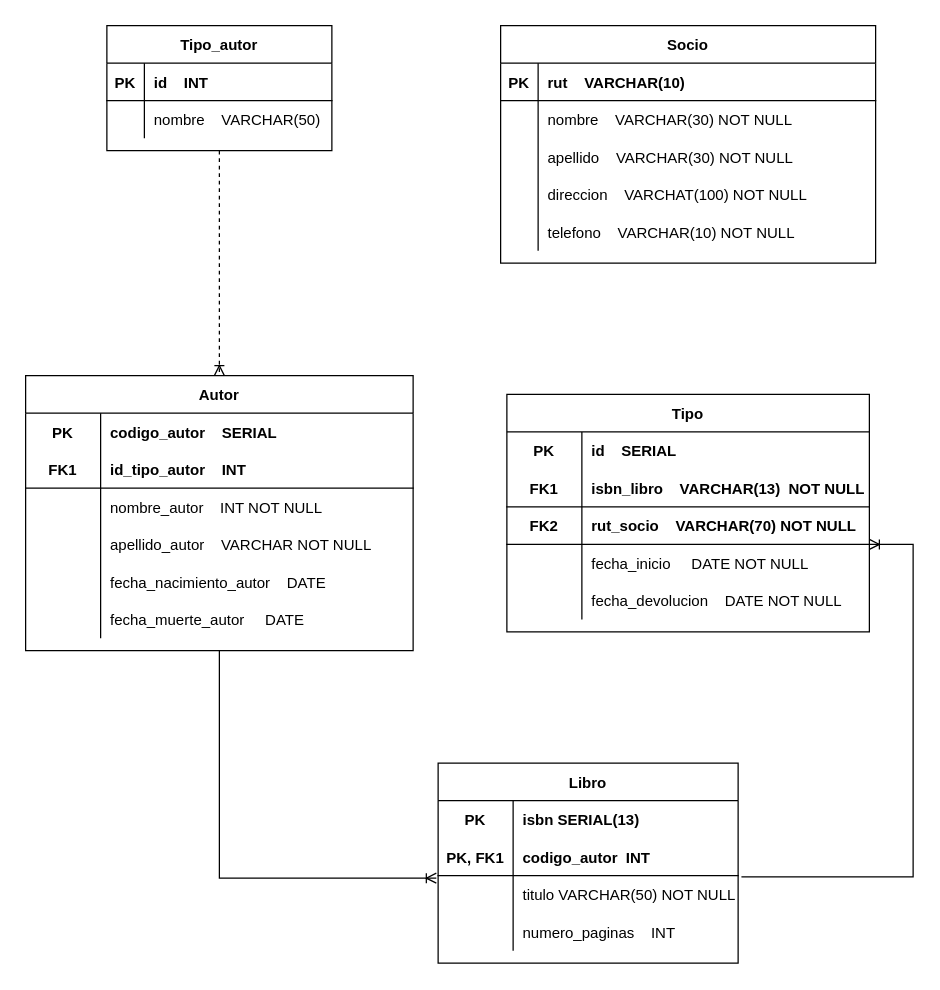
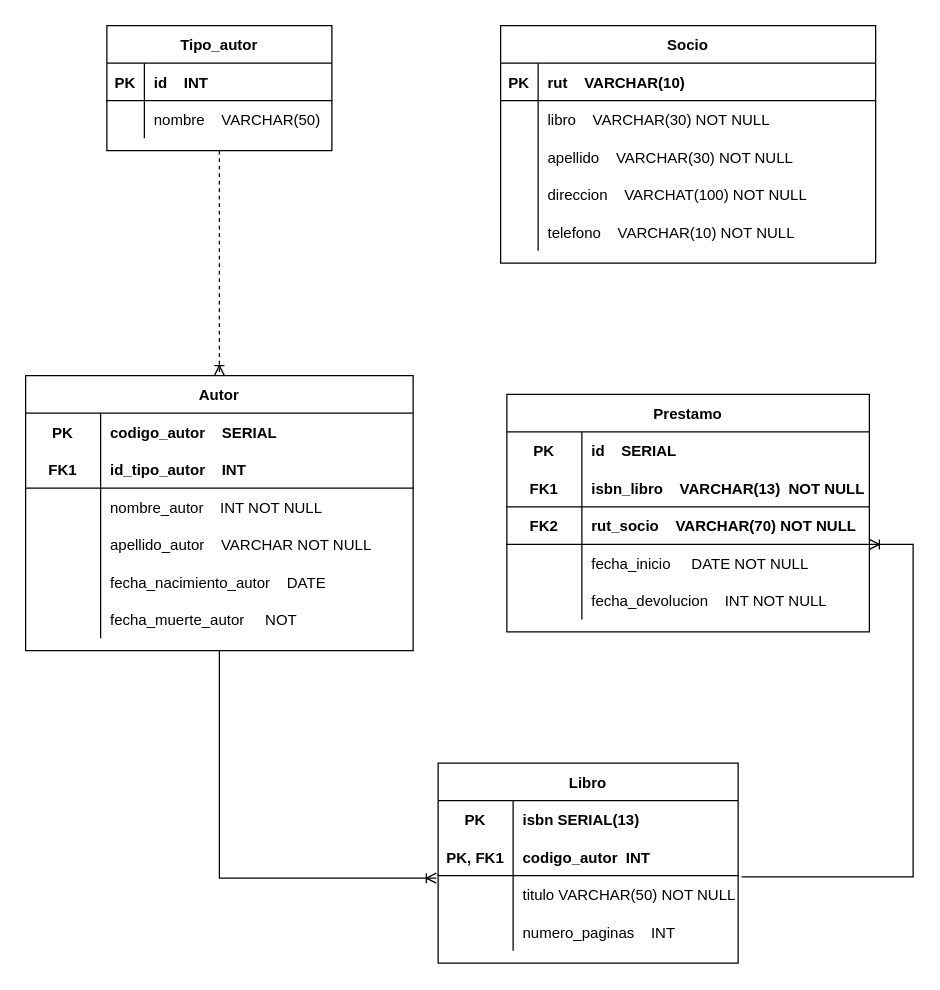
  <mxCell id="0" />
  <mxCell id="1" parent="0" />
  <mxCell id="2" value="Tipo_autor" style="shape=table;startSize=30;container=1;collapsible=1;childLayout=tableLayout;fixedRows=1;rowLines=0;fontStyle=1;align=center;resizeLast=1;" parent="1" vertex="1"><mxGeometry x="85" y="20" width="180" height="100" as="geometry" /></mxCell>
  <mxCell id="3" value="" style="shape=tableRow;horizontal=0;startSize=0;swimlaneHead=0;swimlaneBody=0;fillColor=none;collapsible=0;dropTarget=0;points=[[0,0.5],[1,0.5]];portConstraint=eastwest;top=0;left=0;right=0;bottom=1;" parent="2" vertex="1"><mxGeometry y="30" width="180" height="30" as="geometry" /></mxCell>
  <mxCell id="4" value="PK" style="shape=partialRectangle;connectable=0;fillColor=none;top=0;left=0;bottom=0;right=0;fontStyle=1;overflow=hidden;" parent="3" vertex="1"><mxGeometry width="30" height="30" as="geometry"><mxRectangle width="30" height="30" as="alternateBounds" /></mxGeometry></mxCell>
  <mxCell id="5" value="id    INT" style="shape=partialRectangle;connectable=0;fillColor=none;top=0;left=0;bottom=0;right=0;align=left;spacingLeft=6;fontStyle=1;overflow=hidden;" parent="3" vertex="1"><mxGeometry x="30" width="150" height="30" as="geometry"><mxRectangle width="150" height="30" as="alternateBounds" /></mxGeometry></mxCell>
  <mxCell id="6" value="" style="shape=tableRow;horizontal=0;startSize=0;swimlaneHead=0;swimlaneBody=0;fillColor=none;collapsible=0;dropTarget=0;points=[[0,0.5],[1,0.5]];portConstraint=eastwest;top=0;left=0;right=0;bottom=0;" parent="2" vertex="1"><mxGeometry y="60" width="180" height="30" as="geometry" /></mxCell>
  <mxCell id="7" value="" style="shape=partialRectangle;connectable=0;fillColor=none;top=0;left=0;bottom=0;right=0;editable=1;overflow=hidden;" parent="6" vertex="1"><mxGeometry width="30" height="30" as="geometry"><mxRectangle width="30" height="30" as="alternateBounds" /></mxGeometry></mxCell>
  <mxCell id="8" value="nombre    VARCHAR(50)" style="shape=partialRectangle;connectable=0;fillColor=none;top=0;left=0;bottom=0;right=0;align=left;spacingLeft=6;overflow=hidden;" parent="6" vertex="1"><mxGeometry x="30" width="150" height="30" as="geometry"><mxRectangle width="150" height="30" as="alternateBounds" /></mxGeometry></mxCell>
  <mxCell id="9" value="Autor" style="shape=table;startSize=30;container=1;collapsible=1;childLayout=tableLayout;fixedRows=1;rowLines=0;fontStyle=1;align=center;resizeLast=1;" parent="1" vertex="1"><mxGeometry x="20" y="300" width="310" height="220" as="geometry" /></mxCell>
  <mxCell id="10" value="" style="shape=tableRow;horizontal=0;startSize=0;swimlaneHead=0;swimlaneBody=0;fillColor=none;collapsible=0;dropTarget=0;points=[[0,0.5],[1,0.5]];portConstraint=eastwest;top=0;left=0;right=0;bottom=0;" parent="9" vertex="1"><mxGeometry y="30" width="310" height="30" as="geometry" /></mxCell>
  <mxCell id="11" value="PK" style="shape=partialRectangle;connectable=0;fillColor=none;top=0;left=0;bottom=0;right=0;fontStyle=1;overflow=hidden;" parent="10" vertex="1"><mxGeometry width="60" height="30" as="geometry"><mxRectangle width="60" height="30" as="alternateBounds" /></mxGeometry></mxCell>
  <mxCell id="12" value="codigo_autor    SERIAL" style="shape=partialRectangle;connectable=0;fillColor=none;top=0;left=0;bottom=0;right=0;align=left;spacingLeft=6;fontStyle=1;overflow=hidden;" parent="10" vertex="1"><mxGeometry x="60" width="250" height="30" as="geometry"><mxRectangle width="250" height="30" as="alternateBounds" /></mxGeometry></mxCell>
  <mxCell id="13" value="" style="shape=tableRow;horizontal=0;startSize=0;swimlaneHead=0;swimlaneBody=0;fillColor=none;collapsible=0;dropTarget=0;points=[[0,0.5],[1,0.5]];portConstraint=eastwest;top=0;left=0;right=0;bottom=1;" parent="9" vertex="1"><mxGeometry y="60" width="310" height="30" as="geometry" /></mxCell>
  <mxCell id="14" value="FK1" style="shape=partialRectangle;connectable=0;fillColor=none;top=0;left=0;bottom=0;right=0;fontStyle=1;overflow=hidden;" parent="13" vertex="1"><mxGeometry width="60" height="30" as="geometry"><mxRectangle width="60" height="30" as="alternateBounds" /></mxGeometry></mxCell>
  <mxCell id="15" value="id_tipo_autor    INT" style="shape=partialRectangle;connectable=0;fillColor=none;top=0;left=0;bottom=0;right=0;align=left;spacingLeft=6;fontStyle=1;overflow=hidden;" parent="13" vertex="1"><mxGeometry x="60" width="250" height="30" as="geometry"><mxRectangle width="250" height="30" as="alternateBounds" /></mxGeometry></mxCell>
  <mxCell id="16" value="" style="shape=tableRow;horizontal=0;startSize=0;swimlaneHead=0;swimlaneBody=0;fillColor=none;collapsible=0;dropTarget=0;points=[[0,0.5],[1,0.5]];portConstraint=eastwest;top=0;left=0;right=0;bottom=0;" parent="9" vertex="1"><mxGeometry y="90" width="310" height="30" as="geometry" /></mxCell>
  <mxCell id="17" value="" style="shape=partialRectangle;connectable=0;fillColor=none;top=0;left=0;bottom=0;right=0;editable=1;overflow=hidden;" parent="16" vertex="1"><mxGeometry width="60" height="30" as="geometry"><mxRectangle width="60" height="30" as="alternateBounds" /></mxGeometry></mxCell>
  <mxCell id="18" value="nombre_autor    INT NOT NULL" style="shape=partialRectangle;connectable=0;fillColor=none;top=0;left=0;bottom=0;right=0;align=left;spacingLeft=6;overflow=hidden;" parent="16" vertex="1"><mxGeometry x="60" width="250" height="30" as="geometry"><mxRectangle width="250" height="30" as="alternateBounds" /></mxGeometry></mxCell>
  <mxCell id="19" value="" style="shape=tableRow;horizontal=0;startSize=0;swimlaneHead=0;swimlaneBody=0;fillColor=none;collapsible=0;dropTarget=0;points=[[0,0.5],[1,0.5]];portConstraint=eastwest;top=0;left=0;right=0;bottom=0;" parent="9" vertex="1"><mxGeometry y="120" width="310" height="30" as="geometry" /></mxCell>
  <mxCell id="20" value="" style="shape=partialRectangle;connectable=0;fillColor=none;top=0;left=0;bottom=0;right=0;editable=1;overflow=hidden;" parent="19" vertex="1"><mxGeometry width="60" height="30" as="geometry"><mxRectangle width="60" height="30" as="alternateBounds" /></mxGeometry></mxCell>
  <mxCell id="21" value="apellido_autor    VARCHAR NOT NULL" style="shape=partialRectangle;connectable=0;fillColor=none;top=0;left=0;bottom=0;right=0;align=left;spacingLeft=6;overflow=hidden;" parent="19" vertex="1"><mxGeometry x="60" width="250" height="30" as="geometry"><mxRectangle width="250" height="30" as="alternateBounds" /></mxGeometry></mxCell>
  <mxCell id="22" style="shape=tableRow;horizontal=0;startSize=0;swimlaneHead=0;swimlaneBody=0;fillColor=none;collapsible=0;dropTarget=0;points=[[0,0.5],[1,0.5]];portConstraint=eastwest;top=0;left=0;right=0;bottom=0;" parent="9" vertex="1"><mxGeometry y="150" width="310" height="30" as="geometry" /></mxCell>
  <mxCell id="23" style="shape=partialRectangle;connectable=0;fillColor=none;top=0;left=0;bottom=0;right=0;editable=1;overflow=hidden;" parent="22" vertex="1"><mxGeometry width="60" height="30" as="geometry"><mxRectangle width="60" height="30" as="alternateBounds" /></mxGeometry></mxCell>
  <mxCell id="24" value="fecha_nacimiento_autor    DATE" style="shape=partialRectangle;connectable=0;fillColor=none;top=0;left=0;bottom=0;right=0;align=left;spacingLeft=6;overflow=hidden;" parent="22" vertex="1"><mxGeometry x="60" width="250" height="30" as="geometry"><mxRectangle width="250" height="30" as="alternateBounds" /></mxGeometry></mxCell>
  <mxCell id="25" style="shape=tableRow;horizontal=0;startSize=0;swimlaneHead=0;swimlaneBody=0;fillColor=none;collapsible=0;dropTarget=0;points=[[0,0.5],[1,0.5]];portConstraint=eastwest;top=0;left=0;right=0;bottom=0;" parent="9" vertex="1"><mxGeometry y="180" width="310" height="30" as="geometry" /></mxCell>
  <mxCell id="26" style="shape=partialRectangle;connectable=0;fillColor=none;top=0;left=0;bottom=0;right=0;editable=1;overflow=hidden;" parent="25" vertex="1"><mxGeometry width="60" height="30" as="geometry"><mxRectangle width="60" height="30" as="alternateBounds" /></mxGeometry></mxCell>
- <mxCell id="27" value="fecha_muerte_autor     DATE" style="shape=partialRectangle;connectable=0;fillColor=none;top=0;left=0;bottom=0;right=0;align=left;spacingLeft=6;overflow=hidden;" parent="25" vertex="1"><mxGeometry x="60" width="250" height="30" as="geometry"><mxRectangle width="250" height="30" as="alternateBounds" /></mxGeometry></mxCell>
+ <mxCell id="27" value="fecha_muerte_autor     NOT" style="shape=partialRectangle;connectable=0;fillColor=none;top=0;left=0;bottom=0;right=0;align=left;spacingLeft=6;overflow=hidden;" parent="25" vertex="1"><mxGeometry x="60" width="250" height="30" as="geometry"><mxRectangle width="250" height="30" as="alternateBounds" /></mxGeometry></mxCell>
  <mxCell id="28" value="Libro" style="shape=table;startSize=30;container=1;collapsible=1;childLayout=tableLayout;fixedRows=1;rowLines=0;fontStyle=1;align=center;resizeLast=1;" parent="1" vertex="1"><mxGeometry x="350" y="610" width="240" height="160" as="geometry" /></mxCell>
  <mxCell id="29" value="" style="shape=tableRow;horizontal=0;startSize=0;swimlaneHead=0;swimlaneBody=0;fillColor=none;collapsible=0;dropTarget=0;points=[[0,0.5],[1,0.5]];portConstraint=eastwest;top=0;left=0;right=0;bottom=0;" parent="28" vertex="1"><mxGeometry y="30" width="240" height="30" as="geometry" /></mxCell>
  <mxCell id="30" value="PK" style="shape=partialRectangle;connectable=0;fillColor=none;top=0;left=0;bottom=0;right=0;fontStyle=1;overflow=hidden;" parent="29" vertex="1"><mxGeometry width="60" height="30" as="geometry"><mxRectangle width="60" height="30" as="alternateBounds" /></mxGeometry></mxCell>
  <mxCell id="31" value="isbn SERIAL(13)" style="shape=partialRectangle;connectable=0;fillColor=none;top=0;left=0;bottom=0;right=0;align=left;spacingLeft=6;fontStyle=1;overflow=hidden;" parent="29" vertex="1"><mxGeometry x="60" width="180" height="30" as="geometry"><mxRectangle width="180" height="30" as="alternateBounds" /></mxGeometry></mxCell>
  <mxCell id="32" value="" style="shape=tableRow;horizontal=0;startSize=0;swimlaneHead=0;swimlaneBody=0;fillColor=none;collapsible=0;dropTarget=0;points=[[0,0.5],[1,0.5]];portConstraint=eastwest;top=0;left=0;right=0;bottom=1;" parent="28" vertex="1"><mxGeometry y="60" width="240" height="30" as="geometry" /></mxCell>
  <mxCell id="33" value="PK, FK1" style="shape=partialRectangle;connectable=0;fillColor=none;top=0;left=0;bottom=0;right=0;fontStyle=1;overflow=hidden;" parent="32" vertex="1"><mxGeometry width="60" height="30" as="geometry"><mxRectangle width="60" height="30" as="alternateBounds" /></mxGeometry></mxCell>
  <mxCell id="34" value="codigo_autor  INT  " style="shape=partialRectangle;connectable=0;fillColor=none;top=0;left=0;bottom=0;right=0;align=left;spacingLeft=6;fontStyle=1;overflow=hidden;" parent="32" vertex="1"><mxGeometry x="60" width="180" height="30" as="geometry"><mxRectangle width="180" height="30" as="alternateBounds" /></mxGeometry></mxCell>
  <mxCell id="35" value="" style="shape=tableRow;horizontal=0;startSize=0;swimlaneHead=0;swimlaneBody=0;fillColor=none;collapsible=0;dropTarget=0;points=[[0,0.5],[1,0.5]];portConstraint=eastwest;top=0;left=0;right=0;bottom=0;" parent="28" vertex="1"><mxGeometry y="90" width="240" height="30" as="geometry" /></mxCell>
  <mxCell id="36" value="" style="shape=partialRectangle;connectable=0;fillColor=none;top=0;left=0;bottom=0;right=0;editable=1;overflow=hidden;" parent="35" vertex="1"><mxGeometry width="60" height="30" as="geometry"><mxRectangle width="60" height="30" as="alternateBounds" /></mxGeometry></mxCell>
  <mxCell id="37" value="titulo VARCHAR(50) NOT NULL" style="shape=partialRectangle;connectable=0;fillColor=none;top=0;left=0;bottom=0;right=0;align=left;spacingLeft=6;overflow=hidden;" parent="35" vertex="1"><mxGeometry x="60" width="180" height="30" as="geometry"><mxRectangle width="180" height="30" as="alternateBounds" /></mxGeometry></mxCell>
  <mxCell id="38" value="" style="shape=tableRow;horizontal=0;startSize=0;swimlaneHead=0;swimlaneBody=0;fillColor=none;collapsible=0;dropTarget=0;points=[[0,0.5],[1,0.5]];portConstraint=eastwest;top=0;left=0;right=0;bottom=0;" parent="28" vertex="1"><mxGeometry y="120" width="240" height="30" as="geometry" /></mxCell>
  <mxCell id="39" value="" style="shape=partialRectangle;connectable=0;fillColor=none;top=0;left=0;bottom=0;right=0;editable=1;overflow=hidden;" parent="38" vertex="1"><mxGeometry width="60" height="30" as="geometry"><mxRectangle width="60" height="30" as="alternateBounds" /></mxGeometry></mxCell>
  <mxCell id="40" value="numero_paginas    INT" style="shape=partialRectangle;connectable=0;fillColor=none;top=0;left=0;bottom=0;right=0;align=left;spacingLeft=6;overflow=hidden;" parent="38" vertex="1"><mxGeometry x="60" width="180" height="30" as="geometry"><mxRectangle width="180" height="30" as="alternateBounds" /></mxGeometry></mxCell>
- <mxCell id="41" value="Tipo" style="shape=table;startSize=30;container=1;collapsible=1;childLayout=tableLayout;fixedRows=1;rowLines=0;fontStyle=1;align=center;resizeLast=1;" parent="1" vertex="1"><mxGeometry x="405" y="315" width="290" height="190" as="geometry" /></mxCell>
+ <mxCell id="41" value="Prestamo" style="shape=table;startSize=30;container=1;collapsible=1;childLayout=tableLayout;fixedRows=1;rowLines=0;fontStyle=1;align=center;resizeLast=1;" parent="1" vertex="1"><mxGeometry x="405" y="315" width="290" height="190" as="geometry" /></mxCell>
  <mxCell id="42" value="" style="shape=tableRow;horizontal=0;startSize=0;swimlaneHead=0;swimlaneBody=0;fillColor=none;collapsible=0;dropTarget=0;points=[[0,0.5],[1,0.5]];portConstraint=eastwest;top=0;left=0;right=0;bottom=0;" parent="41" vertex="1"><mxGeometry y="30" width="290" height="30" as="geometry" /></mxCell>
  <mxCell id="43" value="PK" style="shape=partialRectangle;connectable=0;fillColor=none;top=0;left=0;bottom=0;right=0;fontStyle=1;overflow=hidden;" parent="42" vertex="1"><mxGeometry width="60" height="30" as="geometry"><mxRectangle width="60" height="30" as="alternateBounds" /></mxGeometry></mxCell>
  <mxCell id="44" value="id    SERIAL" style="shape=partialRectangle;connectable=0;fillColor=none;top=0;left=0;bottom=0;right=0;align=left;spacingLeft=6;fontStyle=1;overflow=hidden;" parent="42" vertex="1"><mxGeometry x="60" width="230" height="30" as="geometry"><mxRectangle width="230" height="30" as="alternateBounds" /></mxGeometry></mxCell>
  <mxCell id="45" value="" style="shape=tableRow;horizontal=0;startSize=0;swimlaneHead=0;swimlaneBody=0;fillColor=none;collapsible=0;dropTarget=0;points=[[0,0.5],[1,0.5]];portConstraint=eastwest;top=0;left=0;right=0;bottom=1;" parent="41" vertex="1"><mxGeometry y="60" width="290" height="30" as="geometry" /></mxCell>
  <mxCell id="46" value="FK1" style="shape=partialRectangle;connectable=0;fillColor=none;top=0;left=0;bottom=0;right=0;fontStyle=1;overflow=hidden;" parent="45" vertex="1"><mxGeometry width="60" height="30" as="geometry"><mxRectangle width="60" height="30" as="alternateBounds" /></mxGeometry></mxCell>
  <mxCell id="47" value="isbn_libro    VARCHAR(13)  NOT NULL" style="shape=partialRectangle;connectable=0;fillColor=none;top=0;left=0;bottom=0;right=0;align=left;spacingLeft=6;fontStyle=1;overflow=hidden;" parent="45" vertex="1"><mxGeometry x="60" width="230" height="30" as="geometry"><mxRectangle width="230" height="30" as="alternateBounds" /></mxGeometry></mxCell>
  <mxCell id="48" style="shape=tableRow;horizontal=0;startSize=0;swimlaneHead=0;swimlaneBody=0;fillColor=none;collapsible=0;dropTarget=0;points=[[0,0.5],[1,0.5]];portConstraint=eastwest;top=0;left=0;right=0;bottom=1;" parent="41" vertex="1"><mxGeometry y="90" width="290" height="30" as="geometry" /></mxCell>
  <mxCell id="49" value="FK2" style="shape=partialRectangle;connectable=0;fillColor=none;top=0;left=0;bottom=0;right=0;fontStyle=1;overflow=hidden;" parent="48" vertex="1"><mxGeometry width="60" height="30" as="geometry"><mxRectangle width="60" height="30" as="alternateBounds" /></mxGeometry></mxCell>
  <mxCell id="50" value="rut_socio    VARCHAR(70) NOT NULL" style="shape=partialRectangle;connectable=0;fillColor=none;top=0;left=0;bottom=0;right=0;align=left;spacingLeft=6;fontStyle=1;overflow=hidden;" parent="48" vertex="1"><mxGeometry x="60" width="230" height="30" as="geometry"><mxRectangle width="230" height="30" as="alternateBounds" /></mxGeometry></mxCell>
  <mxCell id="51" value="" style="shape=tableRow;horizontal=0;startSize=0;swimlaneHead=0;swimlaneBody=0;fillColor=none;collapsible=0;dropTarget=0;points=[[0,0.5],[1,0.5]];portConstraint=eastwest;top=0;left=0;right=0;bottom=0;" parent="41" vertex="1"><mxGeometry y="120" width="290" height="30" as="geometry" /></mxCell>
  <mxCell id="52" value="" style="shape=partialRectangle;connectable=0;fillColor=none;top=0;left=0;bottom=0;right=0;editable=1;overflow=hidden;" parent="51" vertex="1"><mxGeometry width="60" height="30" as="geometry"><mxRectangle width="60" height="30" as="alternateBounds" /></mxGeometry></mxCell>
  <mxCell id="53" value="fecha_inicio     DATE NOT NULL" style="shape=partialRectangle;connectable=0;fillColor=none;top=0;left=0;bottom=0;right=0;align=left;spacingLeft=6;overflow=hidden;" parent="51" vertex="1"><mxGeometry x="60" width="230" height="30" as="geometry"><mxRectangle width="230" height="30" as="alternateBounds" /></mxGeometry></mxCell>
  <mxCell id="54" value="" style="shape=tableRow;horizontal=0;startSize=0;swimlaneHead=0;swimlaneBody=0;fillColor=none;collapsible=0;dropTarget=0;points=[[0,0.5],[1,0.5]];portConstraint=eastwest;top=0;left=0;right=0;bottom=0;" parent="41" vertex="1"><mxGeometry y="150" width="290" height="30" as="geometry" /></mxCell>
  <mxCell id="55" value="" style="shape=partialRectangle;connectable=0;fillColor=none;top=0;left=0;bottom=0;right=0;editable=1;overflow=hidden;" parent="54" vertex="1"><mxGeometry width="60" height="30" as="geometry"><mxRectangle width="60" height="30" as="alternateBounds" /></mxGeometry></mxCell>
- <mxCell id="56" value="fecha_devolucion    DATE NOT NULL" style="shape=partialRectangle;connectable=0;fillColor=none;top=0;left=0;bottom=0;right=0;align=left;spacingLeft=6;overflow=hidden;" parent="54" vertex="1"><mxGeometry x="60" width="230" height="30" as="geometry"><mxRectangle width="230" height="30" as="alternateBounds" /></mxGeometry></mxCell>
+ <mxCell id="56" value="fecha_devolucion    INT NOT NULL" style="shape=partialRectangle;connectable=0;fillColor=none;top=0;left=0;bottom=0;right=0;align=left;spacingLeft=6;overflow=hidden;" parent="54" vertex="1"><mxGeometry x="60" width="230" height="30" as="geometry"><mxRectangle width="230" height="30" as="alternateBounds" /></mxGeometry></mxCell>
  <mxCell id="57" value="Socio" style="shape=table;startSize=30;container=1;collapsible=1;childLayout=tableLayout;fixedRows=1;rowLines=0;fontStyle=1;align=center;resizeLast=1;" parent="1" vertex="1"><mxGeometry x="400" y="20" width="300" height="190" as="geometry" /></mxCell>
  <mxCell id="58" value="" style="shape=tableRow;horizontal=0;startSize=0;swimlaneHead=0;swimlaneBody=0;fillColor=none;collapsible=0;dropTarget=0;points=[[0,0.5],[1,0.5]];portConstraint=eastwest;top=0;left=0;right=0;bottom=1;" parent="57" vertex="1"><mxGeometry y="30" width="300" height="30" as="geometry" /></mxCell>
  <mxCell id="59" value="PK" style="shape=partialRectangle;connectable=0;fillColor=none;top=0;left=0;bottom=0;right=0;fontStyle=1;overflow=hidden;" parent="58" vertex="1"><mxGeometry width="30" height="30" as="geometry"><mxRectangle width="30" height="30" as="alternateBounds" /></mxGeometry></mxCell>
  <mxCell id="60" value="rut    VARCHAR(10) " style="shape=partialRectangle;connectable=0;fillColor=none;top=0;left=0;bottom=0;right=0;align=left;spacingLeft=6;fontStyle=1;overflow=hidden;" parent="58" vertex="1"><mxGeometry x="30" width="270" height="30" as="geometry"><mxRectangle width="270" height="30" as="alternateBounds" /></mxGeometry></mxCell>
  <mxCell id="61" value="" style="shape=tableRow;horizontal=0;startSize=0;swimlaneHead=0;swimlaneBody=0;fillColor=none;collapsible=0;dropTarget=0;points=[[0,0.5],[1,0.5]];portConstraint=eastwest;top=0;left=0;right=0;bottom=0;" parent="57" vertex="1"><mxGeometry y="60" width="300" height="30" as="geometry" /></mxCell>
  <mxCell id="62" value="" style="shape=partialRectangle;connectable=0;fillColor=none;top=0;left=0;bottom=0;right=0;editable=1;overflow=hidden;" parent="61" vertex="1"><mxGeometry width="30" height="30" as="geometry"><mxRectangle width="30" height="30" as="alternateBounds" /></mxGeometry></mxCell>
- <mxCell id="63" value="nombre    VARCHAR(30) NOT NULL" style="shape=partialRectangle;connectable=0;fillColor=none;top=0;left=0;bottom=0;right=0;align=left;spacingLeft=6;overflow=hidden;" parent="61" vertex="1"><mxGeometry x="30" width="270" height="30" as="geometry"><mxRectangle width="270" height="30" as="alternateBounds" /></mxGeometry></mxCell>
+ <mxCell id="63" value="libro    VARCHAR(30) NOT NULL" style="shape=partialRectangle;connectable=0;fillColor=none;top=0;left=0;bottom=0;right=0;align=left;spacingLeft=6;overflow=hidden;" parent="61" vertex="1"><mxGeometry x="30" width="270" height="30" as="geometry"><mxRectangle width="270" height="30" as="alternateBounds" /></mxGeometry></mxCell>
  <mxCell id="64" style="shape=tableRow;horizontal=0;startSize=0;swimlaneHead=0;swimlaneBody=0;fillColor=none;collapsible=0;dropTarget=0;points=[[0,0.5],[1,0.5]];portConstraint=eastwest;top=0;left=0;right=0;bottom=0;" parent="57" vertex="1"><mxGeometry y="90" width="300" height="30" as="geometry" /></mxCell>
  <mxCell id="65" style="shape=partialRectangle;connectable=0;fillColor=none;top=0;left=0;bottom=0;right=0;editable=1;overflow=hidden;" parent="64" vertex="1"><mxGeometry width="30" height="30" as="geometry"><mxRectangle width="30" height="30" as="alternateBounds" /></mxGeometry></mxCell>
  <mxCell id="66" value="apellido    VARCHAR(30) NOT NULL" style="shape=partialRectangle;connectable=0;fillColor=none;top=0;left=0;bottom=0;right=0;align=left;spacingLeft=6;overflow=hidden;" parent="64" vertex="1"><mxGeometry x="30" width="270" height="30" as="geometry"><mxRectangle width="270" height="30" as="alternateBounds" /></mxGeometry></mxCell>
  <mxCell id="67" style="shape=tableRow;horizontal=0;startSize=0;swimlaneHead=0;swimlaneBody=0;fillColor=none;collapsible=0;dropTarget=0;points=[[0,0.5],[1,0.5]];portConstraint=eastwest;top=0;left=0;right=0;bottom=0;" parent="57" vertex="1"><mxGeometry y="120" width="300" height="30" as="geometry" /></mxCell>
  <mxCell id="68" style="shape=partialRectangle;connectable=0;fillColor=none;top=0;left=0;bottom=0;right=0;editable=1;overflow=hidden;" parent="67" vertex="1"><mxGeometry width="30" height="30" as="geometry"><mxRectangle width="30" height="30" as="alternateBounds" /></mxGeometry></mxCell>
  <mxCell id="69" value="direccion    VARCHAT(100) NOT NULL" style="shape=partialRectangle;connectable=0;fillColor=none;top=0;left=0;bottom=0;right=0;align=left;spacingLeft=6;overflow=hidden;" parent="67" vertex="1"><mxGeometry x="30" width="270" height="30" as="geometry"><mxRectangle width="270" height="30" as="alternateBounds" /></mxGeometry></mxCell>
  <mxCell id="70" style="shape=tableRow;horizontal=0;startSize=0;swimlaneHead=0;swimlaneBody=0;fillColor=none;collapsible=0;dropTarget=0;points=[[0,0.5],[1,0.5]];portConstraint=eastwest;top=0;left=0;right=0;bottom=0;" parent="57" vertex="1"><mxGeometry y="150" width="300" height="30" as="geometry" /></mxCell>
  <mxCell id="71" style="shape=partialRectangle;connectable=0;fillColor=none;top=0;left=0;bottom=0;right=0;editable=1;overflow=hidden;" parent="70" vertex="1"><mxGeometry width="30" height="30" as="geometry"><mxRectangle width="30" height="30" as="alternateBounds" /></mxGeometry></mxCell>
  <mxCell id="72" value="telefono    VARCHAR(10) NOT NULL " style="shape=partialRectangle;connectable=0;fillColor=none;top=0;left=0;bottom=0;right=0;align=left;spacingLeft=6;overflow=hidden;" parent="70" vertex="1"><mxGeometry x="30" width="270" height="30" as="geometry"><mxRectangle width="270" height="30" as="alternateBounds" /></mxGeometry></mxCell>
  <mxCell id="73" value="" style="fontSize=12;html=1;endArrow=ERoneToMany;rounded=0;exitX=0.5;exitY=1;exitDx=0;exitDy=0;entryX=0.5;entryY=0;entryDx=0;entryDy=0;dashed=1;" parent="1" source="2" target="9" edge="1"><mxGeometry width="100" height="100" relative="1" as="geometry"><mxPoint x="420" y="280" as="sourcePoint" /><mxPoint x="520" y="180" as="targetPoint" /></mxGeometry></mxCell>
  <mxCell id="74" value="" style="edgeStyle=elbowEdgeStyle;fontSize=12;html=1;endArrow=ERoneToMany;rounded=0;exitX=1.011;exitY=0.033;exitDx=0;exitDy=0;entryX=1;entryY=0;entryDx=0;entryDy=0;entryPerimeter=0;exitPerimeter=0;" parent="1" source="35" target="51" edge="1"><mxGeometry width="100" height="100" relative="1" as="geometry"><mxPoint x="320" y="340" as="sourcePoint" /><mxPoint x="420" y="240" as="targetPoint" /><Array as="points"><mxPoint x="730" y="390" /></Array></mxGeometry></mxCell>
  <mxCell id="75" value="" style="edgeStyle=orthogonalEdgeStyle;fontSize=12;html=1;endArrow=ERoneToMany;rounded=0;exitX=0.5;exitY=1;exitDx=0;exitDy=0;entryX=-0.006;entryY=0.067;entryDx=0;entryDy=0;entryPerimeter=0;" parent="1" source="9" target="35" edge="1"><mxGeometry width="100" height="100" relative="1" as="geometry"><mxPoint x="320" y="630" as="sourcePoint" /><mxPoint x="420" y="530" as="targetPoint" /></mxGeometry></mxCell>
